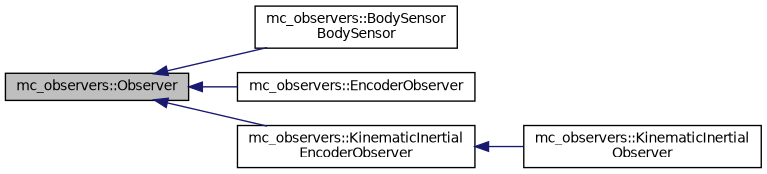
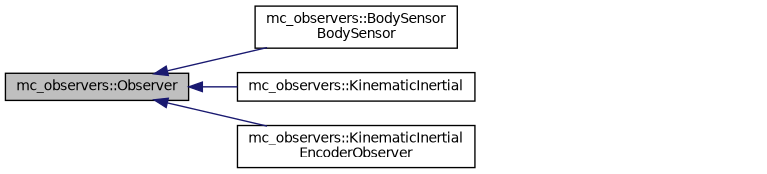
  digraph {
    rankdir=LR
    node [color=black fillcolor=white fontname=Helvetica fontsize=10 shape=record style=filled]
    edge [color=midnightblue dir=back fontname=Helvetica fontsize=10 labelfontname=Helvetica labelfontsize=10 style=solid]
    n1 [fillcolor=grey75 fontcolor=black height=0.2 label="mc_observers::Observer" width=0.4]
    n2 [height=0.2 label="mc_observers::BodySensor\lBodySensor" width=0.4]
-   n3 [height=0.2 label="mc_observers::EncoderObserver" width=0.4]
+   n3 [height=0.2 label="mc_observers::KinematicInertial" width=0.4]
    n4 [height=0.2 label="mc_observers::KinematicInertial\lEncoderObserver" width=0.4]
-   n5 [height=0.2 label="mc_observers::KinematicInertial\lObserver" width=0.4]
    n1 -> n2
    n1 -> n3
    n1 -> n4
-   n4 -> n5
  }
